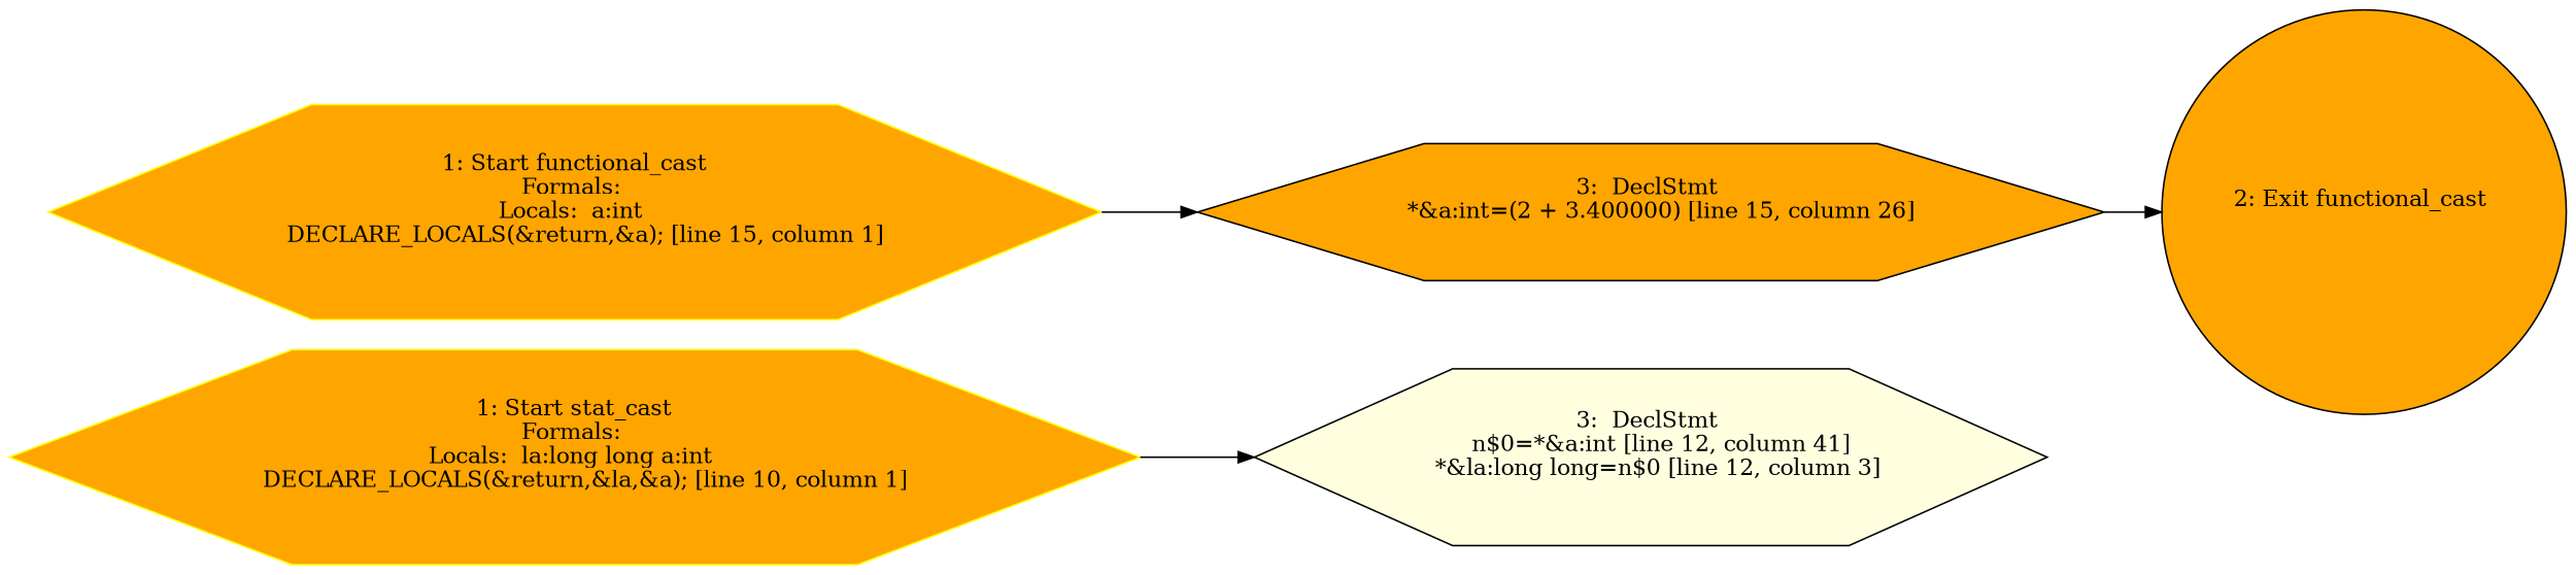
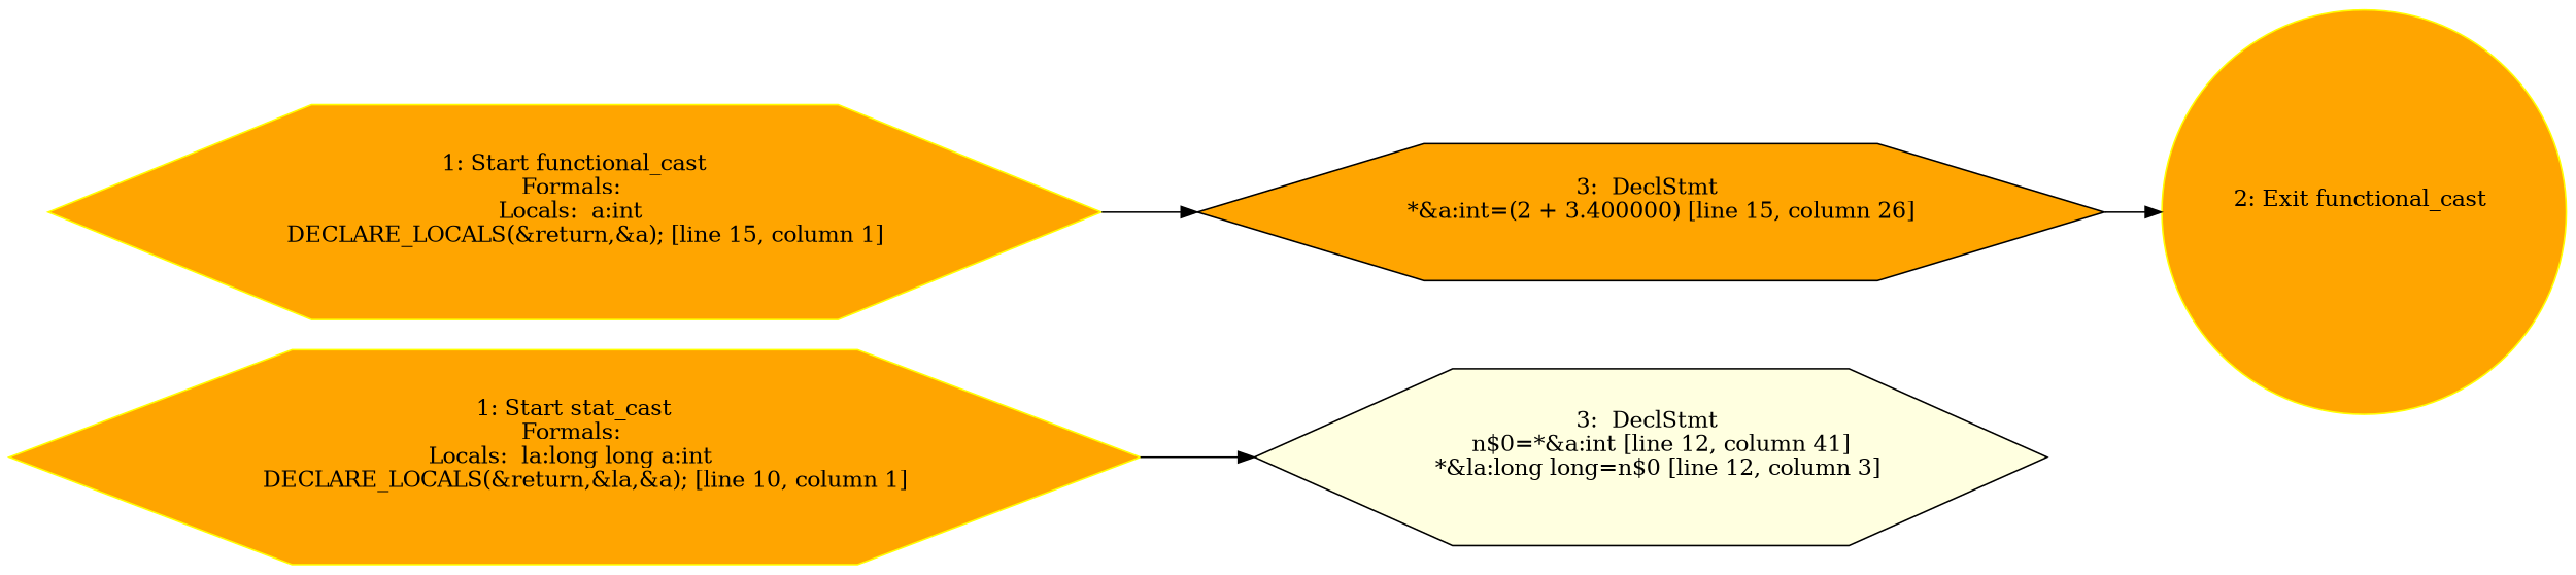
  digraph {
    rankdir=LR
    node [color=yellow fillcolor=orange shape=hexagon style=filled]
    n1 [label="1: Start stat_cast\nFormals: \nLocals:  la:long long a:int \n   DECLARE_LOCALS(&return,&la,&a); [line 10, column 1]\n "]
    n2 [fillcolor=lightyellow label="3:  DeclStmt \n   n$0=*&a:int [line 12, column 41]\n  *&la:long long=n$0 [line 12, column 3]\n " color=""]
    n3 [label="1: Start functional_cast\nFormals: \nLocals:  a:int \n   DECLARE_LOCALS(&return,&a); [line 15, column 1]\n "]
    n4 [label="3:  DeclStmt \n   *&a:int=(2 + 3.400000) [line 15, column 26]\n " color=""]
-   n5 [color=black label="2: Exit functional_cast \n  " shape=circle]
+   n5 [label="2: Exit functional_cast \n  " shape=circle]
    n1 -> n2
    n3 -> n4
    n4 -> n5
  }
